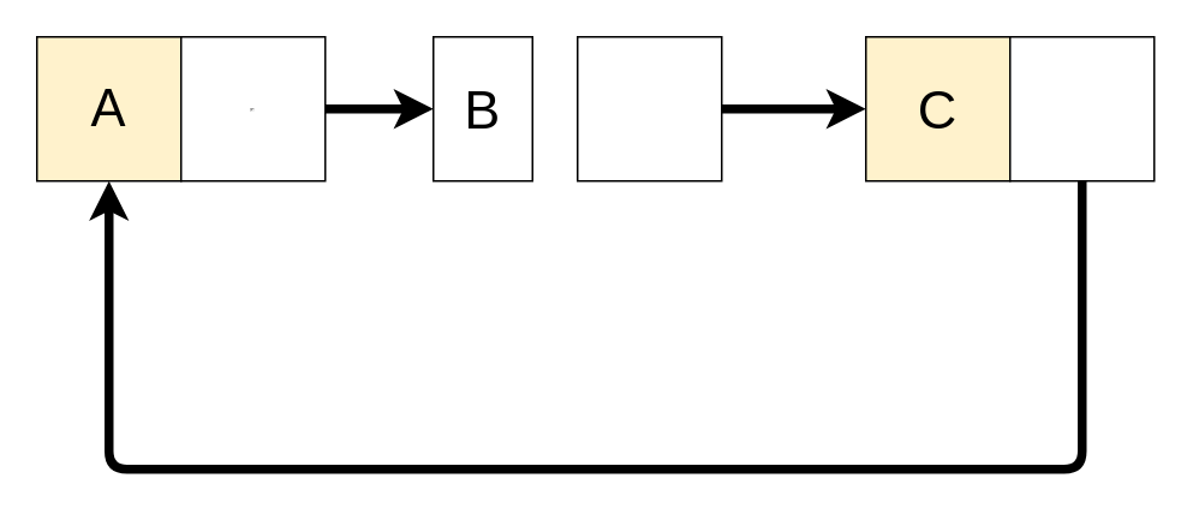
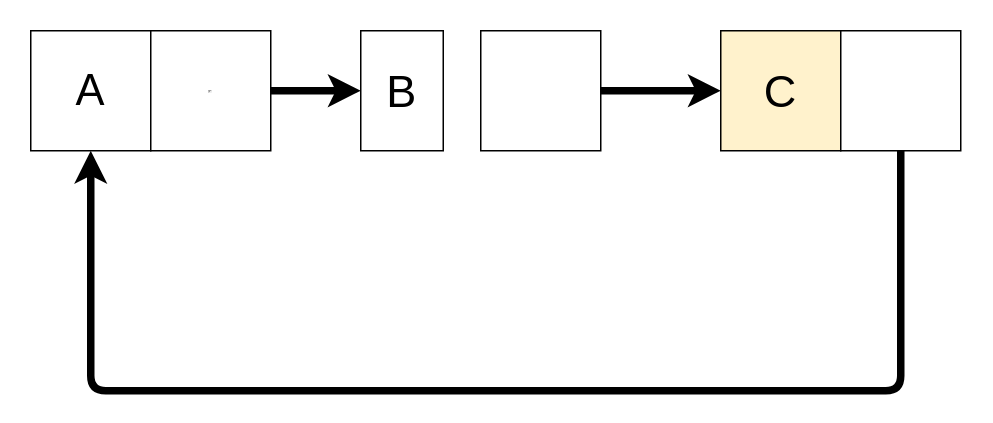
  <mxCell id="0" />
  <mxCell id="1" parent="0" />
- <mxCell id="2" value="&lt;p style=&quot;line-height: 100%; font-size: 29px;&quot;&gt;A&lt;/p&gt;" style="whiteSpace=wrap;html=1;aspect=fixed;fillColor=#fff2cc;" vertex="1" parent="1"><mxGeometry x="20" y="20" width="80" height="80" as="geometry" /></mxCell>
+ <mxCell id="2" value="&lt;p style=&quot;line-height: 100%; font-size: 29px;&quot;&gt;A&lt;/p&gt;" style="whiteSpace=wrap;html=1;aspect=fixed;" vertex="1" parent="1"><mxGeometry x="20" y="20" width="80" height="80" as="geometry" /></mxCell>
  <mxCell id="3" value="" style="edgeStyle=none;html=1;fontSize=29;strokeWidth=5;" edge="1" parent="1" source="4" target="5"><mxGeometry relative="1" as="geometry"><Array as="points"><mxPoint x="180" y="60" /></Array></mxGeometry></mxCell>
  <mxCell id="4" value="&lt;hr&gt;" style="whiteSpace=wrap;html=1;aspect=fixed;" vertex="1" parent="1"><mxGeometry x="100" y="20" width="80" height="80" as="geometry" /></mxCell>
  <mxCell id="5" value="&lt;font style=&quot;font-size: 30px;&quot;&gt;B&lt;/font&gt;" style="whiteSpace=wrap;html=1;aspect=fixed;" vertex="1" parent="1"><mxGeometry x="240" y="20" width="55" height="80" as="geometry" /></mxCell>
  <mxCell id="6" value="" style="edgeStyle=none;html=1;strokeWidth=5;fontSize=30;" edge="1" parent="1" source="7" target="8"><mxGeometry relative="1" as="geometry" /></mxCell>
  <mxCell id="7" value="" style="whiteSpace=wrap;html=1;aspect=fixed;" vertex="1" parent="1"><mxGeometry x="320" y="20" width="80" height="80" as="geometry" /></mxCell>
  <mxCell id="8" value="&lt;font style=&quot;font-size: 30px;&quot;&gt;C&lt;/font&gt;" style="whiteSpace=wrap;html=1;aspect=fixed;fillColor=#fff2cc;" vertex="1" parent="1"><mxGeometry x="480" y="20" width="80" height="80" as="geometry" /></mxCell>
  <mxCell id="9" style="edgeStyle=none;html=1;strokeWidth=5;fontSize=30;" edge="1" parent="1" source="10" target="2"><mxGeometry relative="1" as="geometry"><Array as="points"><mxPoint x="600" y="260" /><mxPoint x="60" y="260" /></Array></mxGeometry></mxCell>
  <mxCell id="10" value="" style="whiteSpace=wrap;html=1;aspect=fixed;" vertex="1" parent="1"><mxGeometry x="560" y="20" width="80" height="80" as="geometry" /></mxCell>
